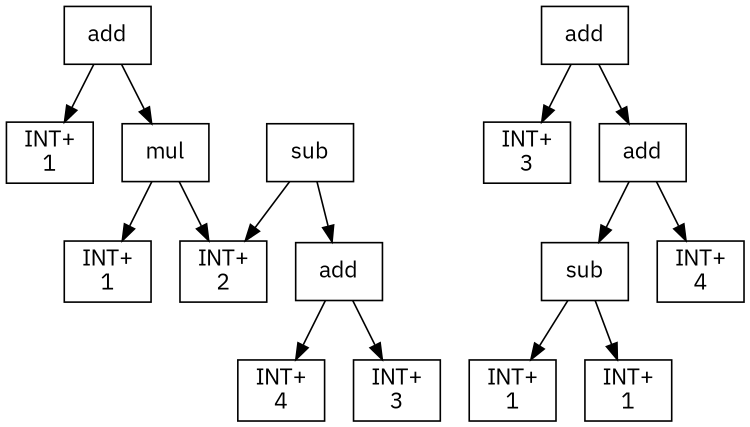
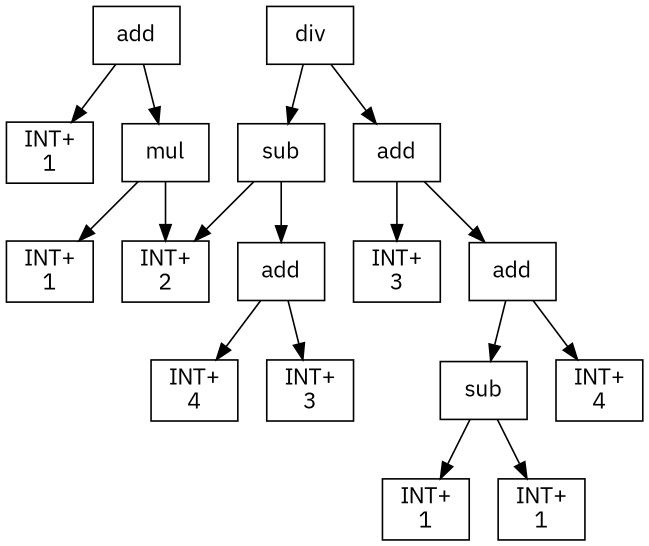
  digraph {
    fontname="IBM Plex Sans"
    node [fontname="IBM Plex Sans" shape=box]
    edge [fontname="IBM Plex Sans"]
    n1 [label=add]
    n2 [label="INT+\n1"]
    n3 [label=mul]
    n4 [label="INT+\n1"]
    n5 [label="INT+\n2"]
+   n6 [label=div]
    n7 [label=sub]
    n8 [label=add]
    n9 [label=add]
    n10 [label="INT+\n3"]
    n11 [label=add]
    n12 [label="INT+\n4"]
    n13 [label="INT+\n3"]
    n14 [label=sub]
    n15 [label="INT+\n4"]
    n16 [label="INT+\n1"]
    n17 [label="INT+\n1"]
    n1 -> n2
    n1 -> n3
    n3 -> n4
    n3 -> n5
+   n6 -> n7
+   n6 -> n8
    n7 -> n5
    n7 -> n9
    n8 -> n10
    n8 -> n11
    n9 -> n12
    n9 -> n13
    n11 -> n14
    n11 -> n15
    n14 -> n16
    n14 -> n17
  }
